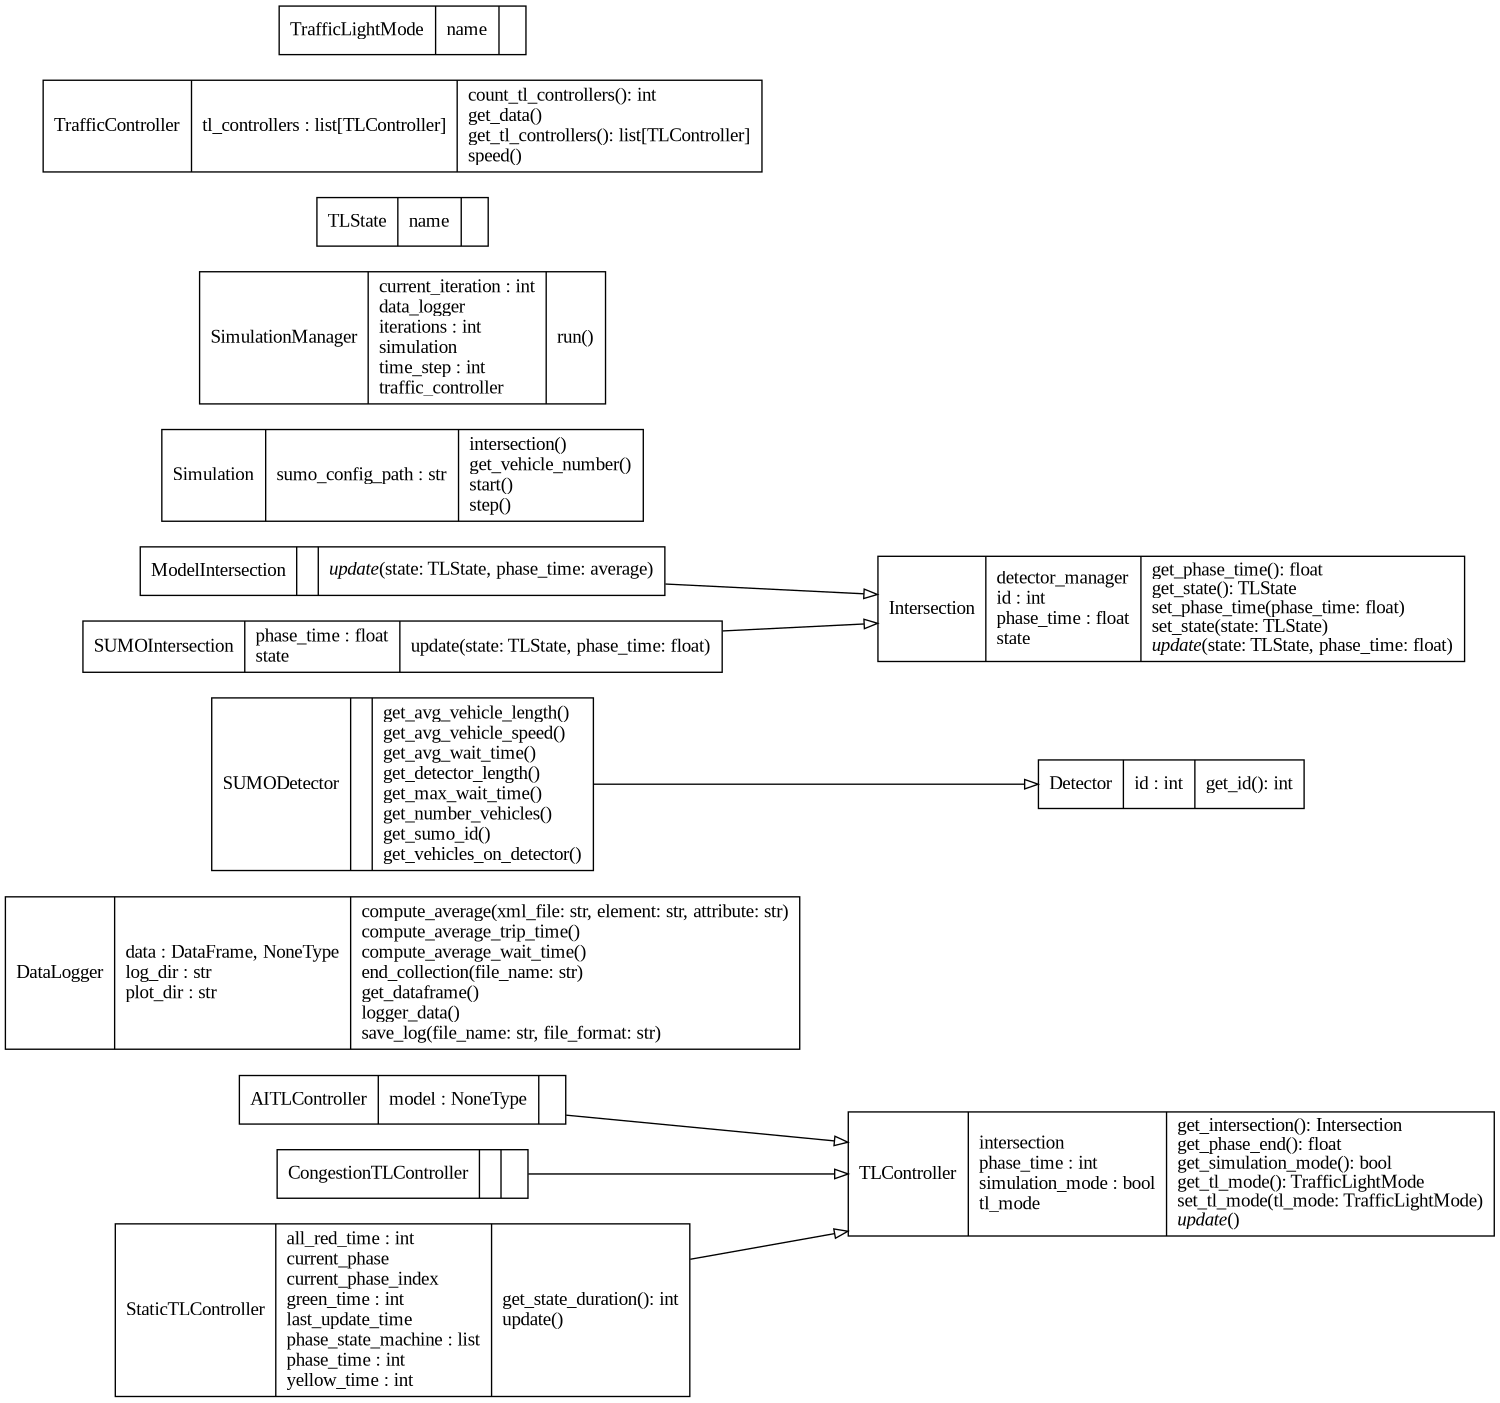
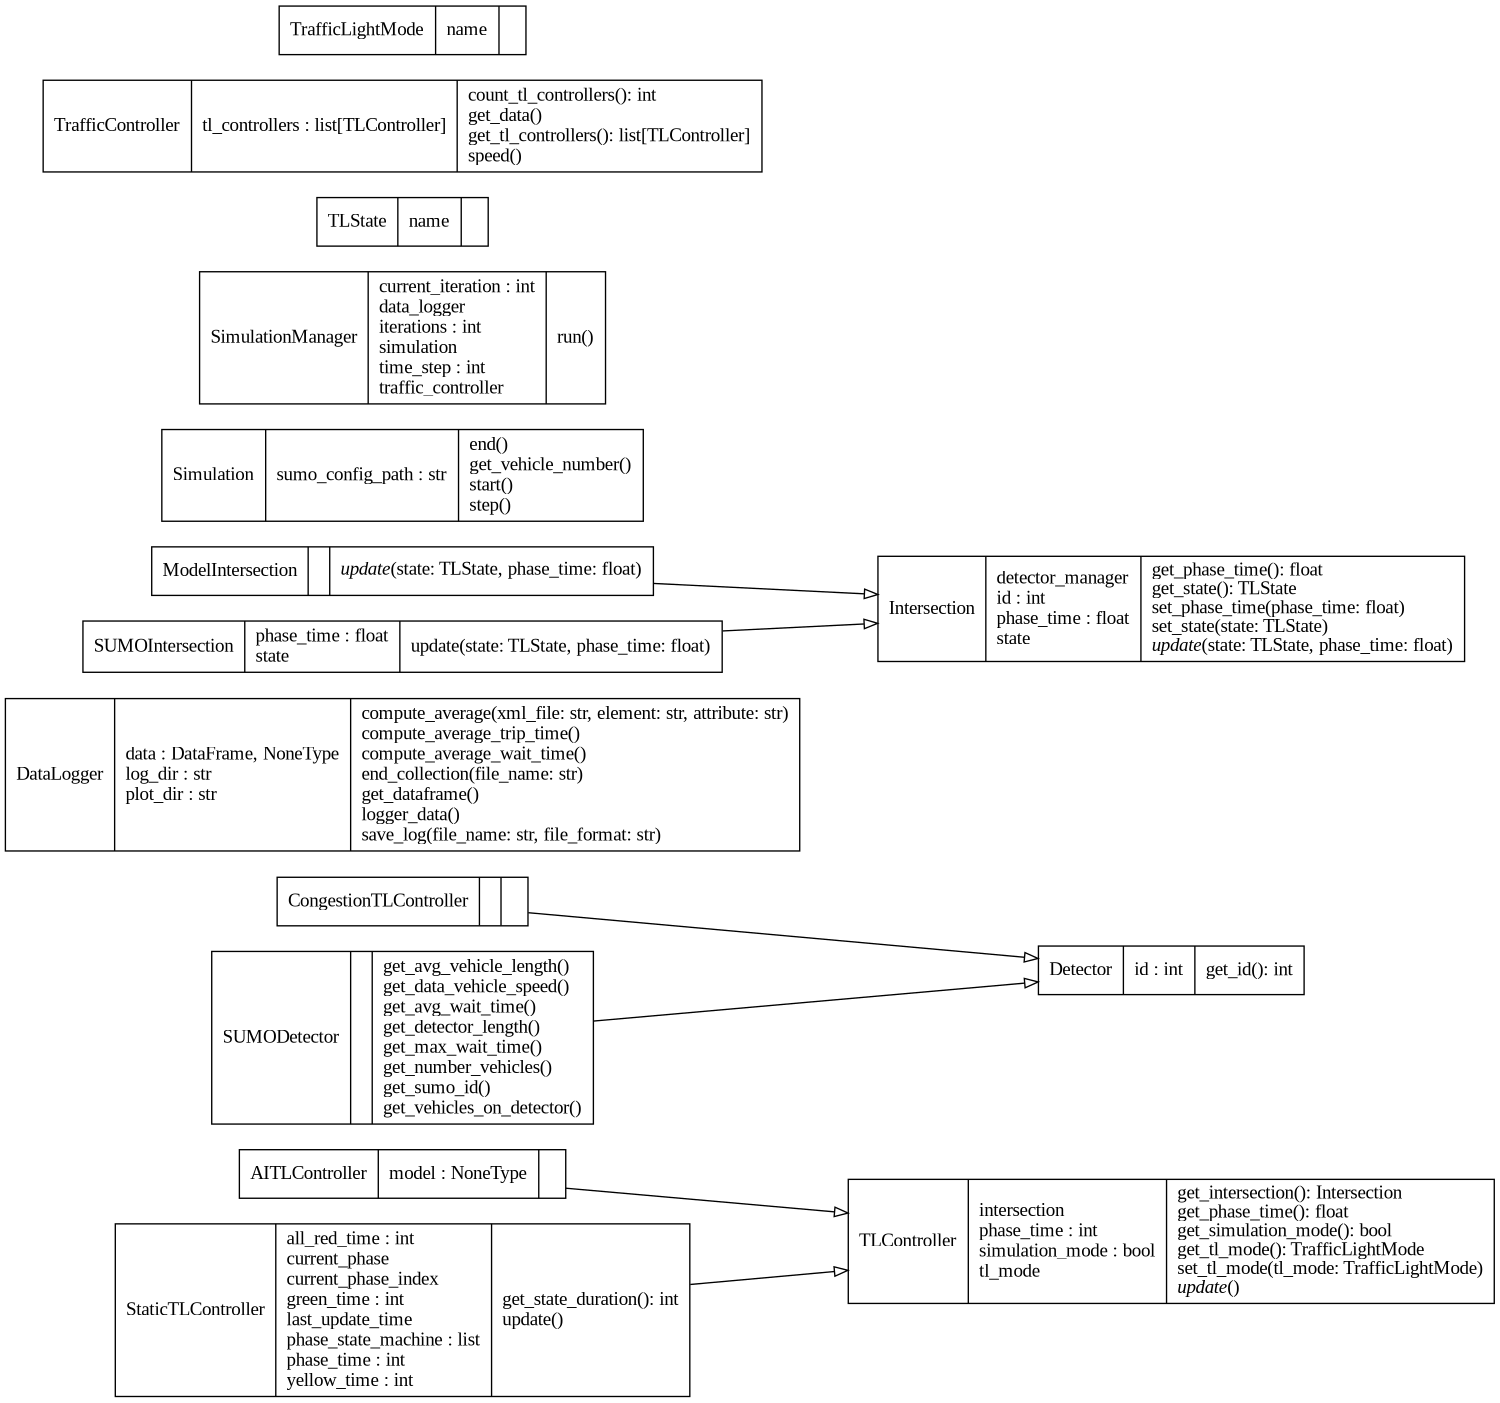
  digraph {
    fontname="Liberation Serif"
    rankdir=LR
    node [color=black fontcolor=black fontname="Liberation Serif" shape=record style=solid]
    edge [arrowhead=empty arrowtail=none fontname="Liberation Serif"]
    n1 [label=<{AITLController|model : NoneType<br ALIGN="LEFT"/>|}>]
-   n2 [label=<{TLController|intersection<br ALIGN="LEFT"/>phase_time : int<br ALIGN="LEFT"/>simulation_mode : bool<br ALIGN="LEFT"/>tl_mode<br ALIGN="LEFT"/>|get_intersection(): Intersection<br ALIGN="LEFT"/>get_phase_end(): float<br ALIGN="LEFT"/>get_simulation_mode(): bool<br ALIGN="LEFT"/>get_tl_mode(): TrafficLightMode<br ALIGN="LEFT"/>set_tl_mode(tl_mode: TrafficLightMode)<br ALIGN="LEFT"/><I>update</I>()<br ALIGN="LEFT"/>}>]
+   n2 [label=<{TLController|intersection<br ALIGN="LEFT"/>phase_time : int<br ALIGN="LEFT"/>simulation_mode : bool<br ALIGN="LEFT"/>tl_mode<br ALIGN="LEFT"/>|get_intersection(): Intersection<br ALIGN="LEFT"/>get_phase_time(): float<br ALIGN="LEFT"/>get_simulation_mode(): bool<br ALIGN="LEFT"/>get_tl_mode(): TrafficLightMode<br ALIGN="LEFT"/>set_tl_mode(tl_mode: TrafficLightMode)<br ALIGN="LEFT"/><I>update</I>()<br ALIGN="LEFT"/>}>]
    n3 [label=<{CongestionTLController|<br ALIGN="LEFT"/>|}>]
    n4 [label=<{DataLogger|data : DataFrame, NoneType<br ALIGN="LEFT"/>log_dir : str<br ALIGN="LEFT"/>plot_dir : str<br ALIGN="LEFT"/>|compute_average(xml_file: str, element: str, attribute: str)<br ALIGN="LEFT"/>compute_average_trip_time()<br ALIGN="LEFT"/>compute_average_wait_time()<br ALIGN="LEFT"/>end_collection(file_name: str)<br ALIGN="LEFT"/>get_dataframe()<br ALIGN="LEFT"/>logger_data()<br ALIGN="LEFT"/>save_log(file_name: str, file_format: str)<br ALIGN="LEFT"/>}>]
    n5 [label=<{Detector|id : int<br ALIGN="LEFT"/>|get_id(): int<br ALIGN="LEFT"/>}>]
    n6 [label=<{Intersection|detector_manager<br ALIGN="LEFT"/>id : int<br ALIGN="LEFT"/>phase_time : float<br ALIGN="LEFT"/>state<br ALIGN="LEFT"/>|get_phase_time(): float<br ALIGN="LEFT"/>get_state(): TLState<br ALIGN="LEFT"/>set_phase_time(phase_time: float)<br ALIGN="LEFT"/>set_state(state: TLState)<br ALIGN="LEFT"/><I>update</I>(state: TLState, phase_time: float)<br ALIGN="LEFT"/>}>]
-   n7 [label=<{ModelIntersection|<br ALIGN="LEFT"/>|<I>update</I>(state: TLState, phase_time: average)<br ALIGN="LEFT"/>}>]
-   n8 [label=<{SUMODetector|<br ALIGN="LEFT"/>|get_avg_vehicle_length()<br ALIGN="LEFT"/>get_avg_vehicle_speed()<br ALIGN="LEFT"/>get_avg_wait_time()<br ALIGN="LEFT"/>get_detector_length()<br ALIGN="LEFT"/>get_max_wait_time()<br ALIGN="LEFT"/>get_number_vehicles()<br ALIGN="LEFT"/>get_sumo_id()<br ALIGN="LEFT"/>get_vehicles_on_detector()<br ALIGN="LEFT"/>}>]
+   n7 [label=<{ModelIntersection|<br ALIGN="LEFT"/>|<I>update</I>(state: TLState, phase_time: float)<br ALIGN="LEFT"/>}>]
+   n8 [label=<{SUMODetector|<br ALIGN="LEFT"/>|get_avg_vehicle_length()<br ALIGN="LEFT"/>get_data_vehicle_speed()<br ALIGN="LEFT"/>get_avg_wait_time()<br ALIGN="LEFT"/>get_detector_length()<br ALIGN="LEFT"/>get_max_wait_time()<br ALIGN="LEFT"/>get_number_vehicles()<br ALIGN="LEFT"/>get_sumo_id()<br ALIGN="LEFT"/>get_vehicles_on_detector()<br ALIGN="LEFT"/>}>]
    n9 [label=<{SUMOIntersection|phase_time : float<br ALIGN="LEFT"/>state<br ALIGN="LEFT"/>|update(state: TLState, phase_time: float)<br ALIGN="LEFT"/>}>]
-   n10 [label=<{Simulation|sumo_config_path : str<br ALIGN="LEFT"/>|intersection()<br ALIGN="LEFT"/>get_vehicle_number()<br ALIGN="LEFT"/>start()<br ALIGN="LEFT"/>step()<br ALIGN="LEFT"/>}>]
+   n10 [label=<{Simulation|sumo_config_path : str<br ALIGN="LEFT"/>|end()<br ALIGN="LEFT"/>get_vehicle_number()<br ALIGN="LEFT"/>start()<br ALIGN="LEFT"/>step()<br ALIGN="LEFT"/>}>]
    n11 [label=<{SimulationManager|current_iteration : int<br ALIGN="LEFT"/>data_logger<br ALIGN="LEFT"/>iterations : int<br ALIGN="LEFT"/>simulation<br ALIGN="LEFT"/>time_step : int<br ALIGN="LEFT"/>traffic_controller<br ALIGN="LEFT"/>|run()<br ALIGN="LEFT"/>}>]
    n12 [label=<{StaticTLController|all_red_time : int<br ALIGN="LEFT"/>current_phase<br ALIGN="LEFT"/>current_phase_index<br ALIGN="LEFT"/>green_time : int<br ALIGN="LEFT"/>last_update_time<br ALIGN="LEFT"/>phase_state_machine : list<br ALIGN="LEFT"/>phase_time : int<br ALIGN="LEFT"/>yellow_time : int<br ALIGN="LEFT"/>|get_state_duration(): int<br ALIGN="LEFT"/>update()<br ALIGN="LEFT"/>}>]
    n13 [label=<{TLState|name<br ALIGN="LEFT"/>|}>]
    n14 [label=<{TrafficController|tl_controllers : list[TLController]<br ALIGN="LEFT"/>|count_tl_controllers(): int<br ALIGN="LEFT"/>get_data()<br ALIGN="LEFT"/>get_tl_controllers(): list[TLController]<br ALIGN="LEFT"/>speed()<br ALIGN="LEFT"/>}>]
    n15 [label=<{TrafficLightMode|name<br ALIGN="LEFT"/>|}>]
    n1 -> n2
-   n3 -> n2
+   n3 -> n5
    n7 -> n6
    n8 -> n5
    n9 -> n6
    n12 -> n2
  }
